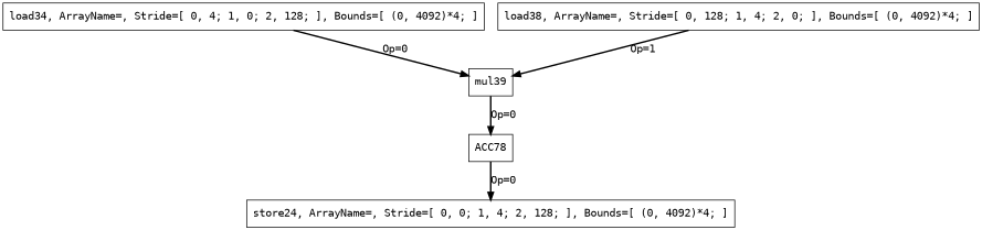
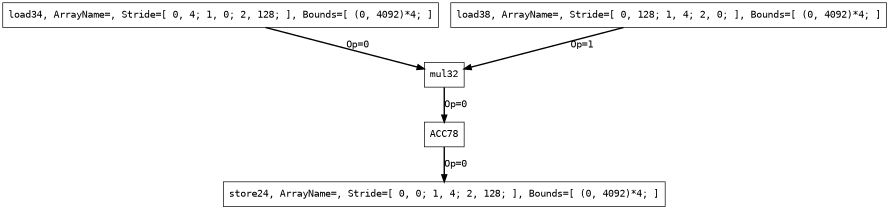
  digraph {
    fontname="DejaVu Sans Mono"
    node [color=black shape=box fontname="DejaVu Sans Mono"]
    edge [color=black style=bold fontname="DejaVu Sans Mono"]
    n1 [label="store24, ArrayName=, Stride=[ 0, 0; 1, 4; 2, 128; ], Bounds=[ (0, 4092)*4; ]"]
    n2 [label="load34, ArrayName=, Stride=[ 0, 4; 1, 0; 2, 128; ], Bounds=[ (0, 4092)*4; ]"]
-   n3 [label=mul39]
+   n3 [label=mul32]
    n4 [label="load38, ArrayName=, Stride=[ 0, 128; 1, 4; 2, 0; ], Bounds=[ (0, 4092)*4; ]"]
    n5 [label=ACC78]
    n2 -> n3 [label="Op=0"]
    n3 -> n5 [label="Op=0"]
    n4 -> n3 [label="Op=1"]
    n5 -> n1 [label="Op=0"]
  }
